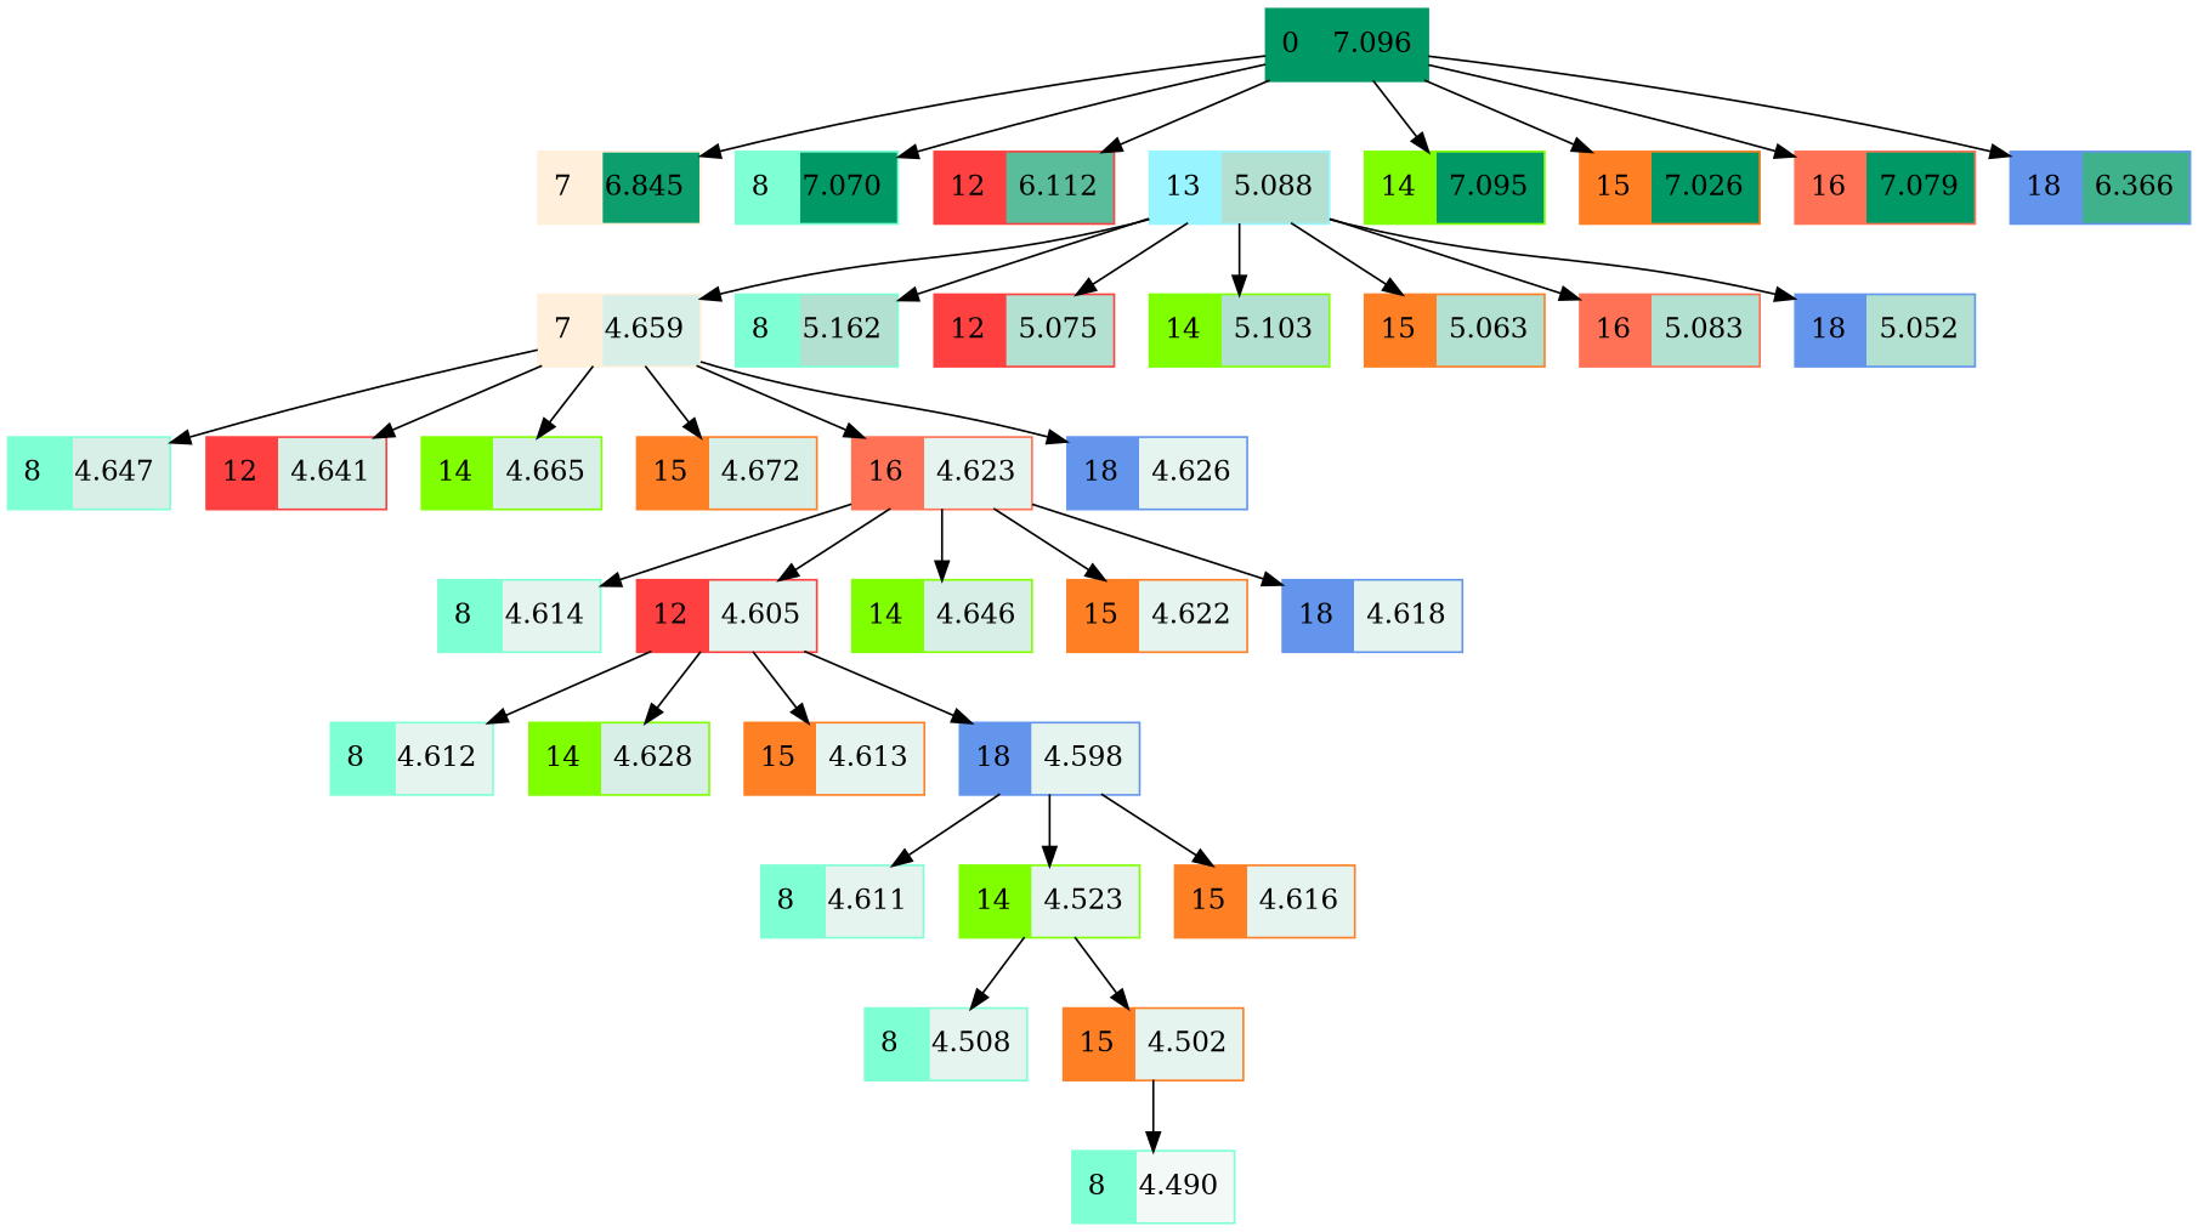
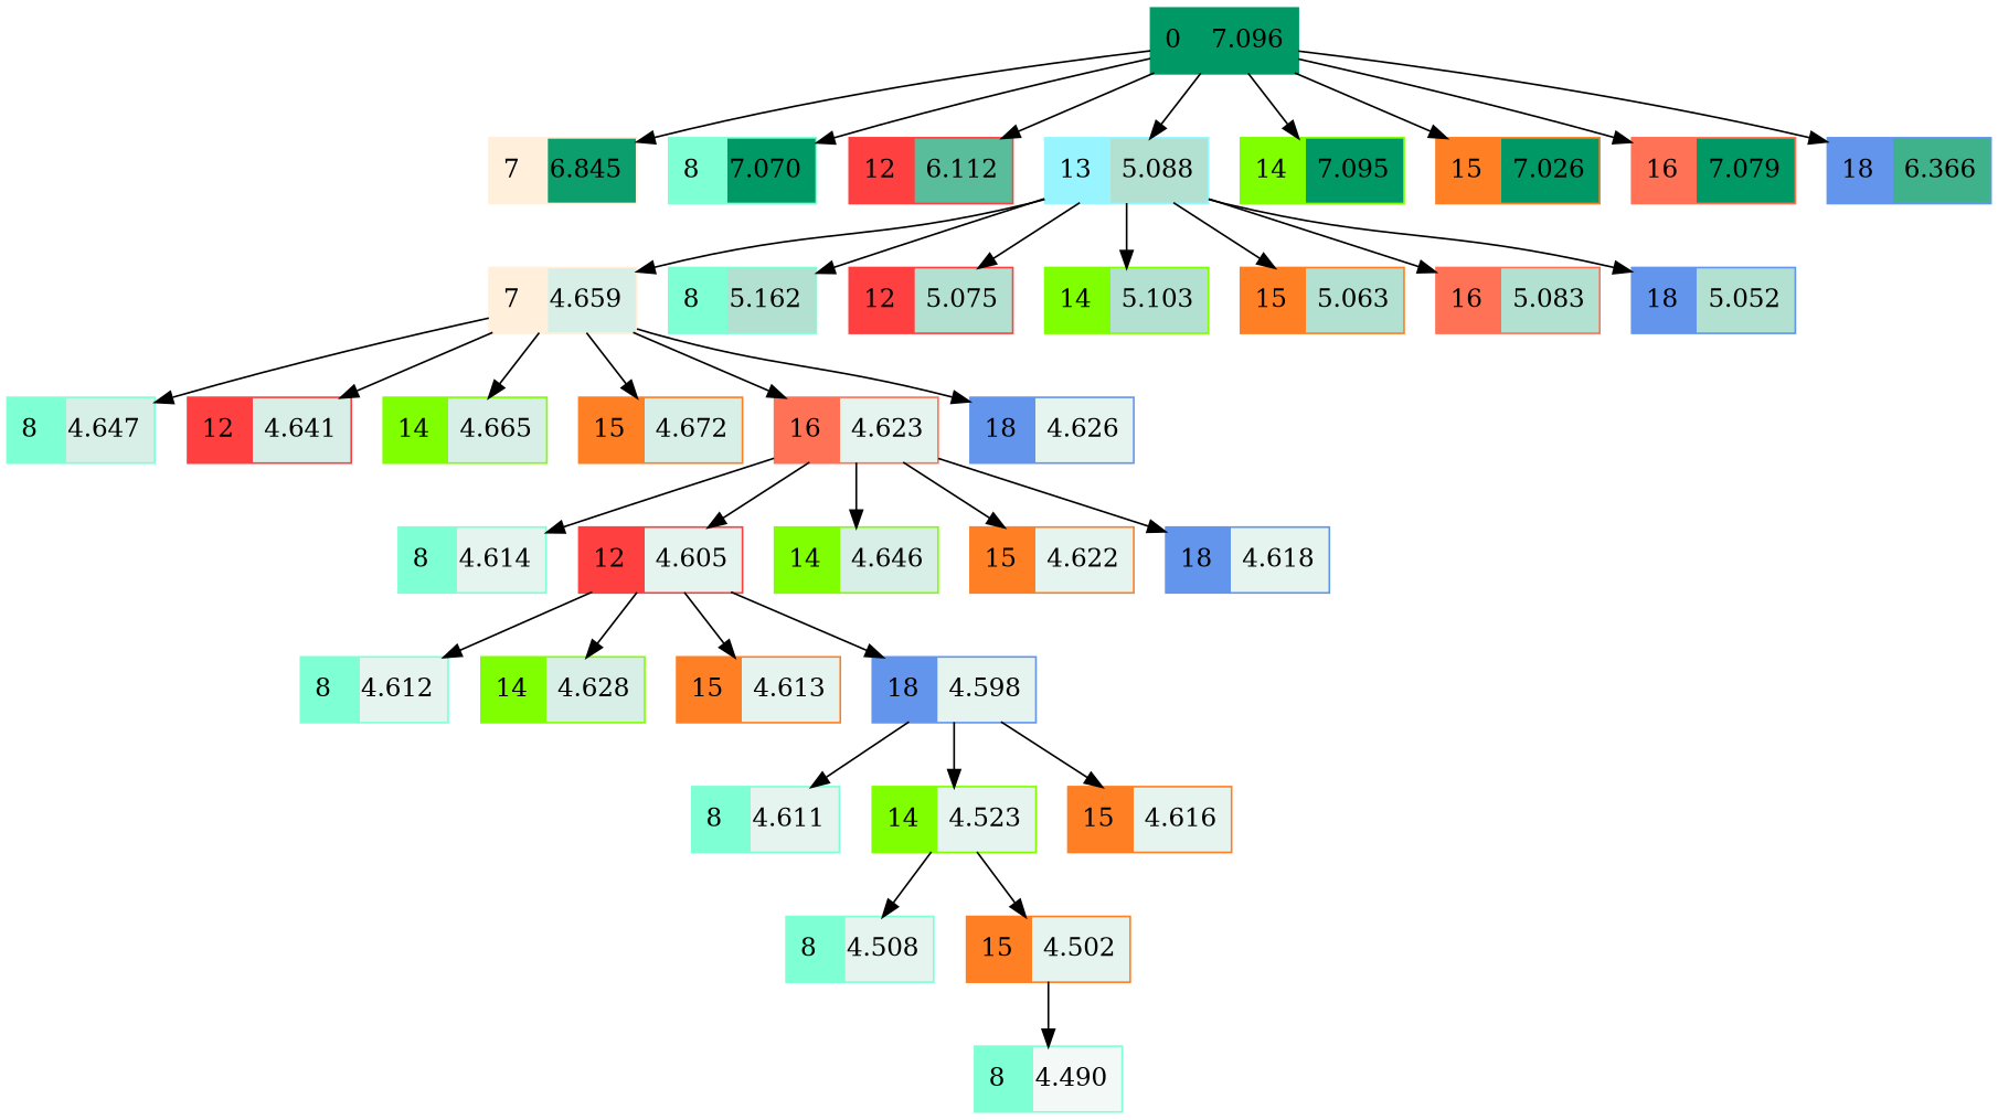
  digraph {
    node [color=aquamarine1 shape=record style=filled fillcolor="aquamarine1:#E5F4EF;0.6"]
    n1 [color="#009966" label="<FeaId>0|<MAE>7.096" fillcolor=""]
    n2 [color=antiquewhite1 fillcolor="antiquewhite1:#0C9E6D;0.6" label="<FeaId> 7 |<MAE>6.845"]
    n3 [fillcolor="aquamarine1:#009966;0.6" label="<FeaId> 8 |<MAE>7.070"]
    n4 [color=brown1 fillcolor="brown1:#59BC9B;0.6" label="<FeaId> 12 |<MAE>6.112"]
    n5 [color=cadetblue1 fillcolor="cadetblue1:#B2E0D1;0.6" label="<FeaId> 13 |<MAE>5.088"]
    n6 [color=chartreuse1 fillcolor="chartreuse1:#009966;0.6" label="<FeaId> 14 |<MAE>7.095"]
    n7 [color=chocolate1 fillcolor="chocolate1:#009966;0.6" label="<FeaId> 15 |<MAE>7.026"]
    n8 [color=coral1 fillcolor="coral1:#009966;0.6" label="<FeaId> 16 |<MAE>7.079"]
    n9 [color=cornflowerblue fillcolor="cornflowerblue:#3FB28C;0.6" label="<FeaId> 18 |<MAE>6.366"]
    n10 [color=antiquewhite1 fillcolor="antiquewhite1:#D8EFE8;0.6" label="<FeaId> 7 |<MAE>4.659"]
    n11 [fillcolor="aquamarine1:#B2E0D1;0.6" label="<FeaId> 8 |<MAE>5.162"]
    n12 [color=brown1 fillcolor="brown1:#B2E0D1;0.6" label="<FeaId> 12 |<MAE>5.075"]
    n13 [color=chartreuse1 fillcolor="chartreuse1:#B2E0D1;0.6" label="<FeaId> 14 |<MAE>5.103"]
    n14 [color=chocolate1 fillcolor="chocolate1:#B2E0D1;0.6" label="<FeaId> 15 |<MAE>5.063"]
    n15 [color=coral1 fillcolor="coral1:#B2E0D1;0.6" label="<FeaId> 16 |<MAE>5.083"]
    n16 [color=cornflowerblue fillcolor="cornflowerblue:#B2E0D1;0.6" label="<FeaId> 18 |<MAE>5.052"]
    n17 [fillcolor="aquamarine1:#D8EFE8;0.6" label="<FeaId> 8 |<MAE>4.647"]
    n18 [color=brown1 fillcolor="brown1:#D8EFE8;0.6" label="<FeaId> 12 |<MAE>4.641"]
    n19 [color=chartreuse1 fillcolor="chartreuse1:#D8EFE8;0.6" label="<FeaId> 14 |<MAE>4.665"]
    n20 [color=chocolate1 fillcolor="chocolate1:#D8EFE8;0.6" label="<FeaId> 15 |<MAE>4.672"]
    n21 [color=coral1 fillcolor="coral1:#E5F4EF;0.6" label="<FeaId> 16 |<MAE>4.623"]
    n22 [color=cornflowerblue fillcolor="cornflowerblue:#E5F4EF;0.6" label="<FeaId> 18 |<MAE>4.626"]
    n23 [label="<FeaId> 8 |<MAE>4.614"]
    n24 [color=brown1 fillcolor="brown1:#E5F4EF;0.6" label="<FeaId> 12 |<MAE>4.605"]
    n25 [color=chartreuse1 fillcolor="chartreuse1:#D8EFE8;0.6" label="<FeaId> 14 |<MAE>4.646"]
    n26 [color=chocolate1 fillcolor="chocolate1:#E5F4EF;0.6" label="<FeaId> 15 |<MAE>4.622"]
    n27 [color=cornflowerblue fillcolor="cornflowerblue:#E5F4EF;0.6" label="<FeaId> 18 |<MAE>4.618"]
    n28 [label="<FeaId> 8 |<MAE>4.612"]
    n29 [color=chartreuse1 fillcolor="chartreuse1:#D8EFE8;0.6" label="<FeaId> 14 |<MAE>4.628"]
    n30 [color=chocolate1 fillcolor="chocolate1:#E5F4EF;0.6" label="<FeaId> 15 |<MAE>4.613"]
    n31 [color=cornflowerblue fillcolor="cornflowerblue:#E5F4EF;0.6" label="<FeaId> 18 |<MAE>4.598"]
    n32 [label="<FeaId> 8 |<MAE>4.611"]
    n33 [color=chartreuse1 fillcolor="chartreuse1:#E5F4EF;0.6" label="<FeaId> 14 |<MAE>4.523"]
    n34 [color=chocolate1 fillcolor="chocolate1:#E5F4EF;0.6" label="<FeaId> 15 |<MAE>4.616"]
    n35 [label="<FeaId> 8 |<MAE>4.508"]
    n36 [color=chocolate1 fillcolor="chocolate1:#E5F4EF;0.6" label="<FeaId> 15 |<MAE>4.502"]
    n37 [fillcolor="aquamarine1:#F2F9F7;0.6" label="<FeaId> 8 |<MAE>4.490"]
    n1 -> n2
    n1 -> n3
    n1 -> n4
+   n1 -> n5
    n1 -> n6
    n1 -> n7
    n1 -> n8
    n1 -> n9
    n5 -> n10
    n5 -> n11
    n5 -> n12
    n5 -> n13
    n5 -> n14
    n5 -> n15
    n5 -> n16
    n10 -> n17
    n10 -> n18
    n10 -> n19
    n10 -> n20
    n10 -> n21
    n10 -> n22
    n21 -> n23
    n21 -> n24
    n21 -> n25
    n21 -> n26
    n21 -> n27
    n24 -> n28
    n24 -> n29
    n24 -> n30
    n24 -> n31
    n31 -> n32
    n31 -> n33
    n31 -> n34
    n33 -> n35
    n33 -> n36
    n36 -> n37
  }
